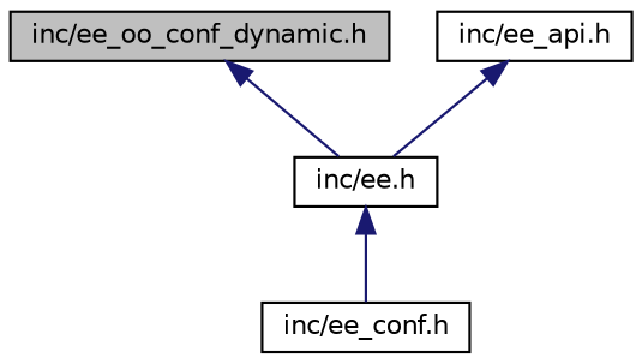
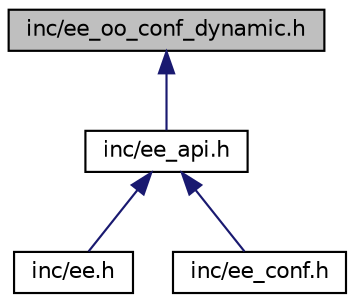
  digraph {
    node [color=black fillcolor=white fontname=Helvetica fontsize=10 shape=record style=filled]
    edge [color=midnightblue dir=back fontname=Helvetica fontsize=10 labelfontname=Helvetica labelfontsize=10 style=solid]
    n1 [fillcolor=grey75 fontcolor=black height=0.2 label="inc/ee_oo_conf_dynamic.h" width=0.4]
    n2 [height=0.2 label="inc/ee_api.h" width=0.4]
    n3 [height=0.2 label="inc/ee.h" width=0.4]
    n4 [height=0.2 label="inc/ee_conf.h" width=0.4]
-   n1 -> n3
+   n1 -> n2
    n2 -> n3
-   n3 -> n4
+   n2 -> n4
  }
